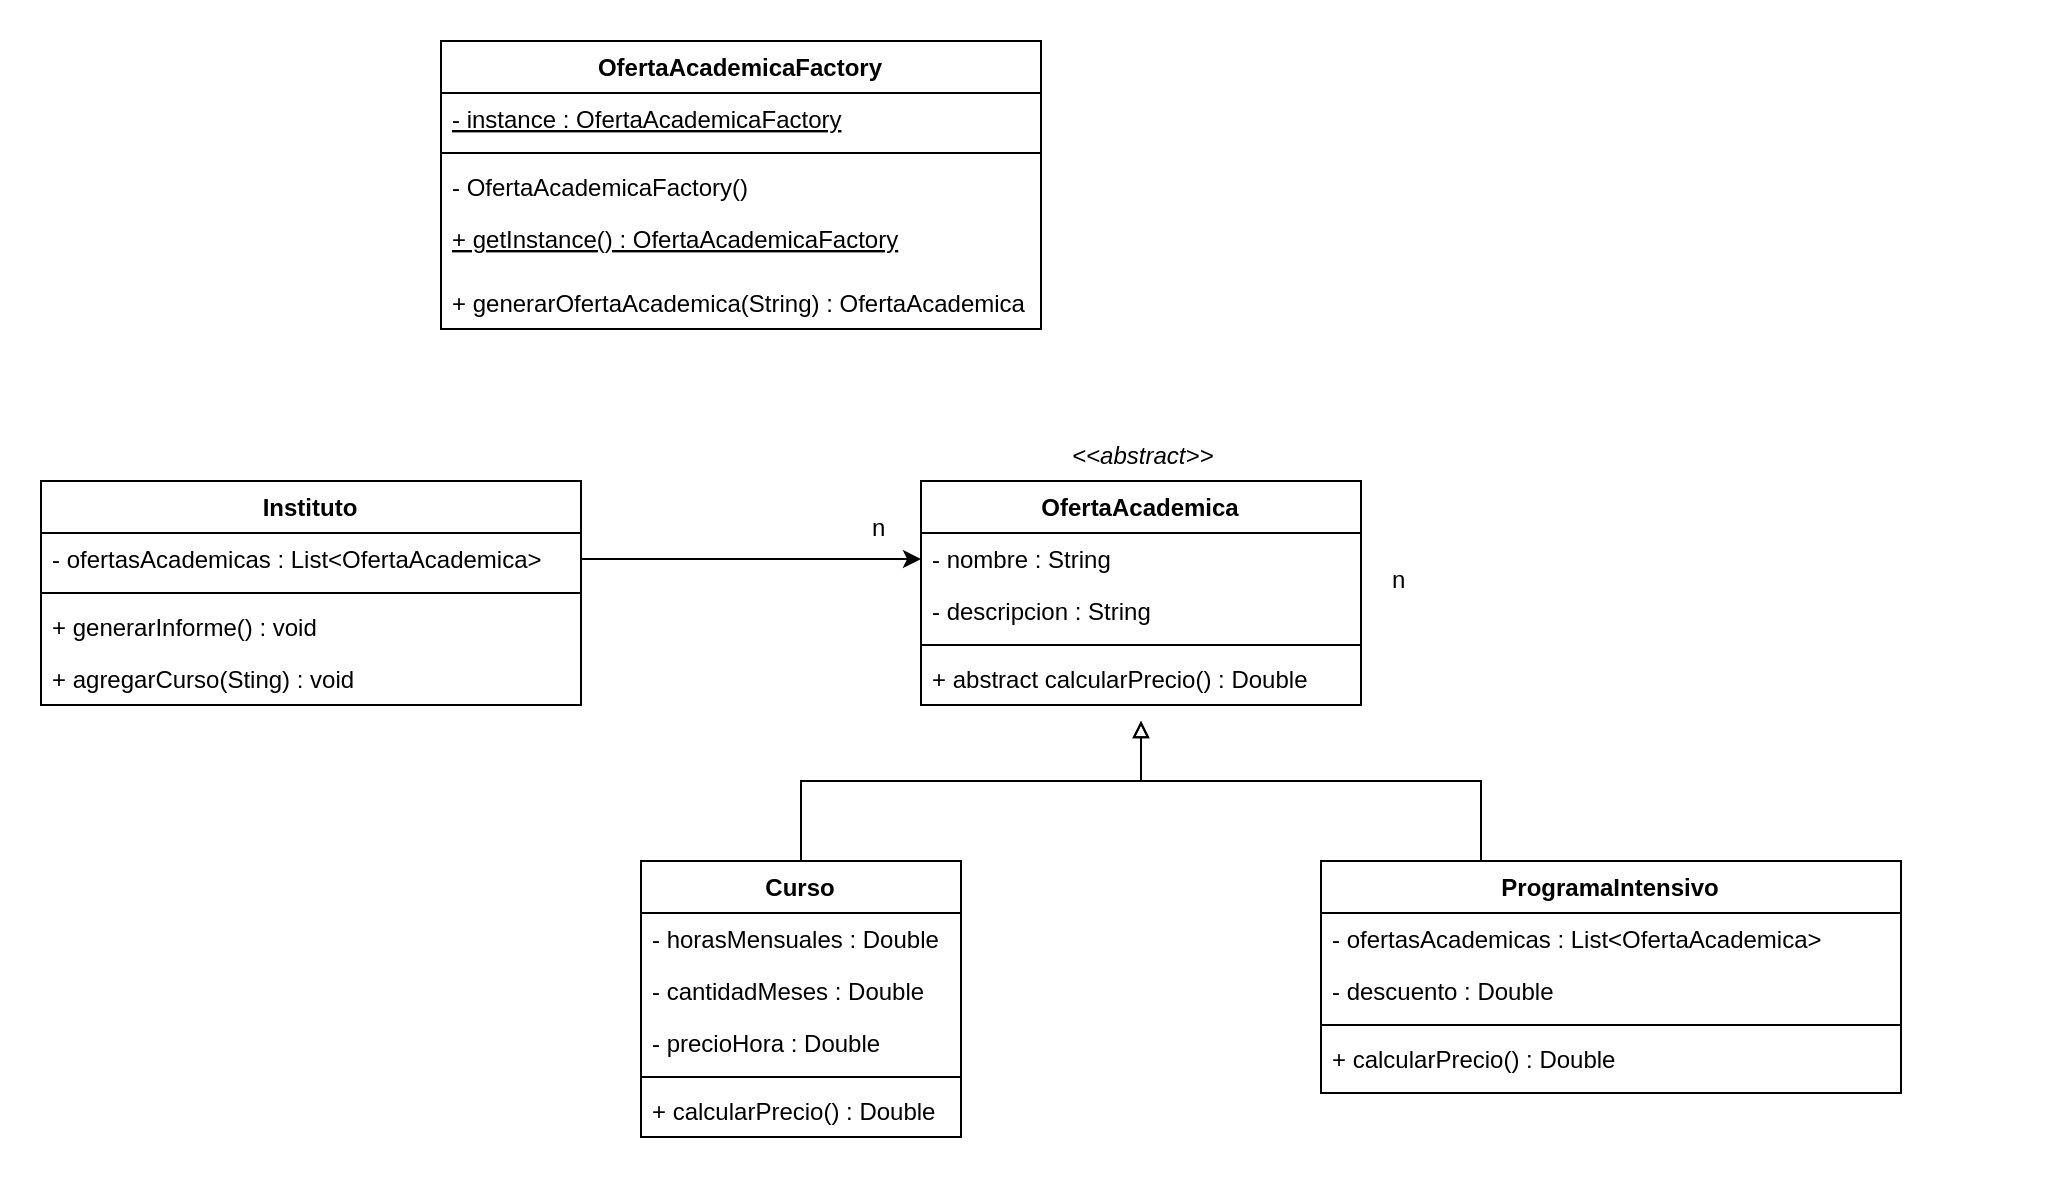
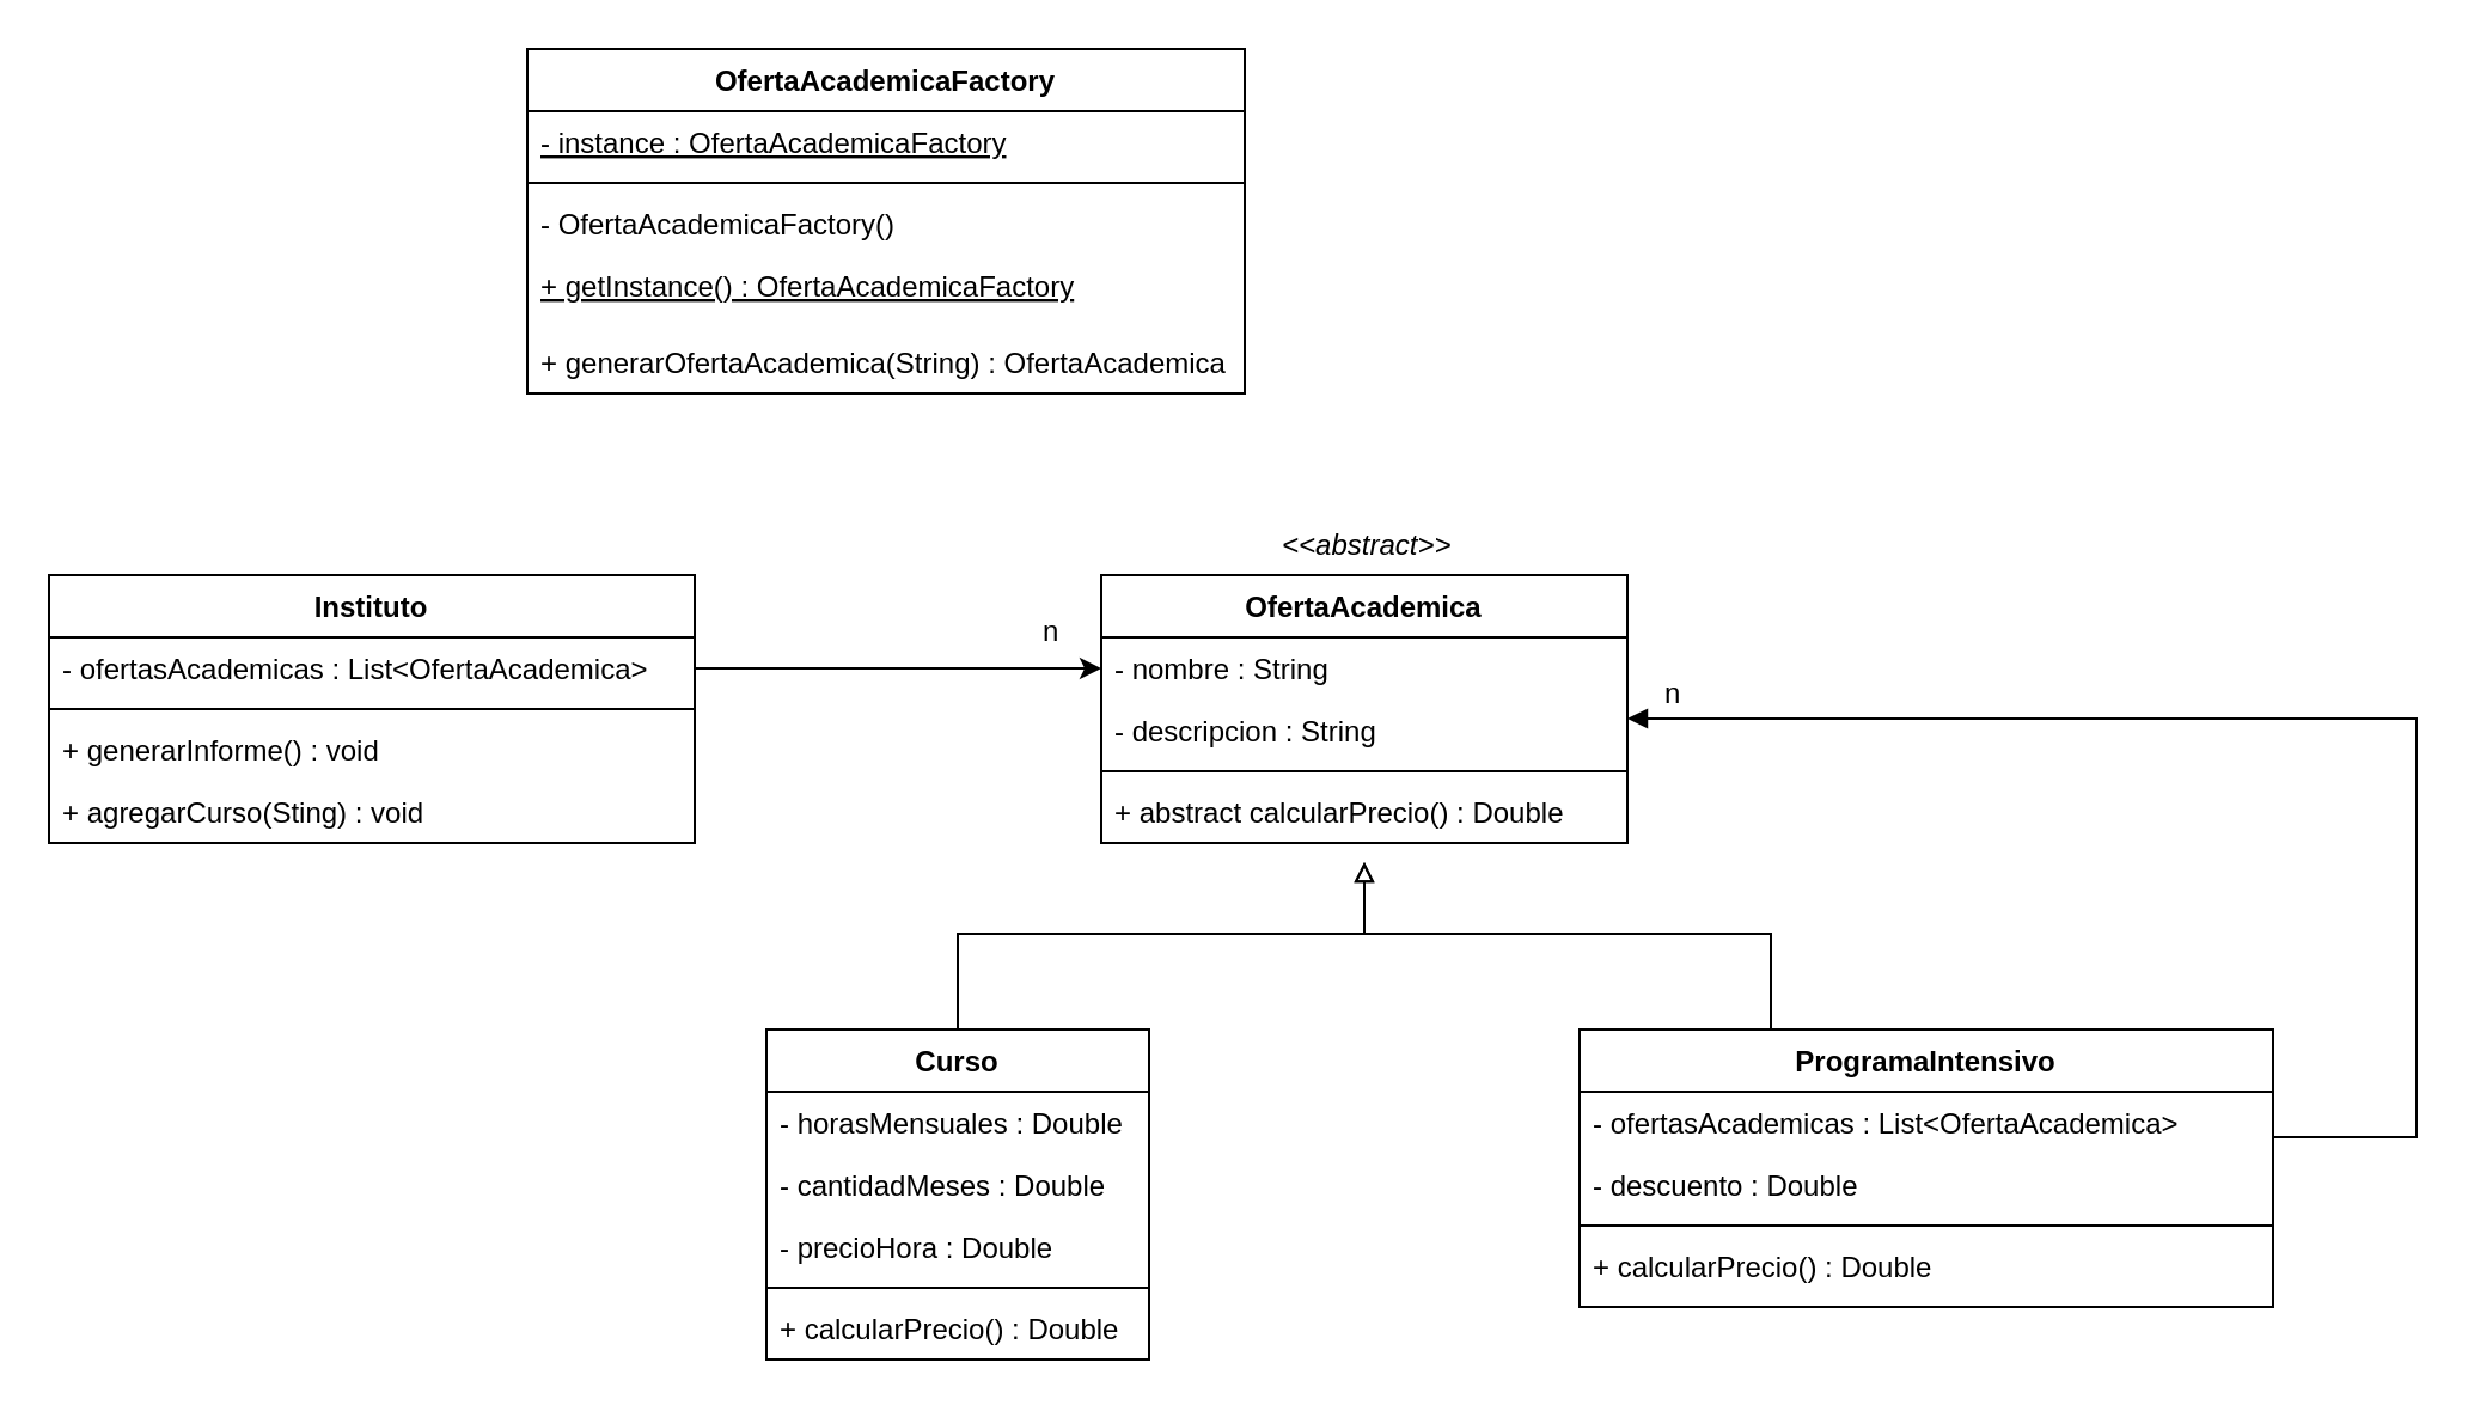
  <mxCell id="0" />
  <mxCell id="1" parent="0" />
  <mxCell id="2" value="Instituto" style="swimlane;fontStyle=1;align=center;verticalAlign=top;childLayout=stackLayout;horizontal=1;startSize=26;horizontalStack=0;resizeParent=1;resizeParentMax=0;resizeLast=0;collapsible=1;marginBottom=0;" vertex="1" parent="1"><mxGeometry x="20" y="240" width="270" height="112" as="geometry" /></mxCell>
  <mxCell id="3" value="- ofertasAcademicas : List&lt;OfertaAcademica&gt; " style="text;strokeColor=none;fillColor=none;align=left;verticalAlign=top;spacingLeft=4;spacingRight=4;overflow=hidden;rotatable=0;points=[[0,0.5],[1,0.5]];portConstraint=eastwest;" vertex="1" parent="2"><mxGeometry y="26" width="270" height="26" as="geometry" /></mxCell>
  <mxCell id="4" value="" style="line;strokeWidth=1;fillColor=none;align=left;verticalAlign=middle;spacingTop=-1;spacingLeft=3;spacingRight=3;rotatable=0;labelPosition=right;points=[];portConstraint=eastwest;" vertex="1" parent="2"><mxGeometry y="52" width="270" height="8" as="geometry" /></mxCell>
  <mxCell id="5" value="+ generarInforme() : void" style="text;strokeColor=none;fillColor=none;align=left;verticalAlign=top;spacingLeft=4;spacingRight=4;overflow=hidden;rotatable=0;points=[[0,0.5],[1,0.5]];portConstraint=eastwest;" vertex="1" parent="2"><mxGeometry y="60" width="270" height="26" as="geometry" /></mxCell>
  <mxCell id="6" value="+ agregarCurso(Sting) : void" style="text;strokeColor=none;fillColor=none;align=left;verticalAlign=top;spacingLeft=4;spacingRight=4;overflow=hidden;rotatable=0;points=[[0,0.5],[1,0.5]];portConstraint=eastwest;" vertex="1" parent="2"><mxGeometry y="86" width="270" height="26" as="geometry" /></mxCell>
  <mxCell id="7" style="edgeStyle=orthogonalEdgeStyle;rounded=0;orthogonalLoop=1;jettySize=auto;html=1;endArrow=block;endFill=0;" edge="1" parent="1" source="8"><mxGeometry relative="1" as="geometry"><mxPoint x="570" y="360" as="targetPoint" /><Array as="points"><mxPoint x="400" y="390" /><mxPoint x="570" y="390" /></Array></mxGeometry></mxCell>
  <mxCell id="8" value="Curso" style="swimlane;fontStyle=1;align=center;verticalAlign=top;childLayout=stackLayout;horizontal=1;startSize=26;horizontalStack=0;resizeParent=1;resizeParentMax=0;resizeLast=0;collapsible=1;marginBottom=0;" vertex="1" parent="1"><mxGeometry x="320" y="430" width="160" height="138" as="geometry" /></mxCell>
  <mxCell id="9" value="- horasMensuales : Double" style="text;strokeColor=none;fillColor=none;align=left;verticalAlign=top;spacingLeft=4;spacingRight=4;overflow=hidden;rotatable=0;points=[[0,0.5],[1,0.5]];portConstraint=eastwest;" vertex="1" parent="8"><mxGeometry y="26" width="160" height="26" as="geometry" /></mxCell>
  <mxCell id="10" value="- cantidadMeses : Double" style="text;strokeColor=none;fillColor=none;align=left;verticalAlign=top;spacingLeft=4;spacingRight=4;overflow=hidden;rotatable=0;points=[[0,0.5],[1,0.5]];portConstraint=eastwest;" vertex="1" parent="8"><mxGeometry y="52" width="160" height="26" as="geometry" /></mxCell>
  <mxCell id="11" value="- precioHora : Double" style="text;strokeColor=none;fillColor=none;align=left;verticalAlign=top;spacingLeft=4;spacingRight=4;overflow=hidden;rotatable=0;points=[[0,0.5],[1,0.5]];portConstraint=eastwest;" vertex="1" parent="8"><mxGeometry y="78" width="160" height="26" as="geometry" /></mxCell>
  <mxCell id="12" value="" style="line;strokeWidth=1;fillColor=none;align=left;verticalAlign=middle;spacingTop=-1;spacingLeft=3;spacingRight=3;rotatable=0;labelPosition=right;points=[];portConstraint=eastwest;" vertex="1" parent="8"><mxGeometry y="104" width="160" height="8" as="geometry" /></mxCell>
  <mxCell id="13" value="+ calcularPrecio() : Double" style="text;strokeColor=none;fillColor=none;align=left;verticalAlign=top;spacingLeft=4;spacingRight=4;overflow=hidden;rotatable=0;points=[[0,0.5],[1,0.5]];portConstraint=eastwest;" vertex="1" parent="8"><mxGeometry y="112" width="160" height="26" as="geometry" /></mxCell>
  <mxCell id="14" style="edgeStyle=orthogonalEdgeStyle;rounded=0;orthogonalLoop=1;jettySize=auto;html=1;endArrow=block;endFill=0;" edge="1" parent="1" source="16"><mxGeometry relative="1" as="geometry"><mxPoint x="570" y="360" as="targetPoint" /><Array as="points"><mxPoint x="740" y="390" /><mxPoint x="570" y="390" /></Array></mxGeometry></mxCell>
+ <mxCell id="15" style="edgeStyle=orthogonalEdgeStyle;rounded=0;orthogonalLoop=1;jettySize=auto;html=1;endArrow=block;endFill=1;" edge="1" parent="1" source="16" target="23"><mxGeometry relative="1" as="geometry"><mxPoint x="700" y="300" as="targetPoint" /><Array as="points"><mxPoint x="1010" y="475" /><mxPoint x="1010" y="300" /></Array></mxGeometry></mxCell>
  <mxCell id="16" value="ProgramaIntensivo" style="swimlane;fontStyle=1;align=center;verticalAlign=top;childLayout=stackLayout;horizontal=1;startSize=26;horizontalStack=0;resizeParent=1;resizeParentMax=0;resizeLast=0;collapsible=1;marginBottom=0;" vertex="1" parent="1"><mxGeometry x="660" y="430" width="290" height="116" as="geometry" /></mxCell>
  <mxCell id="17" value="- ofertasAcademicas : List&lt;OfertaAcademica&gt; " style="text;strokeColor=none;fillColor=none;align=left;verticalAlign=top;spacingLeft=4;spacingRight=4;overflow=hidden;rotatable=0;points=[[0,0.5],[1,0.5]];portConstraint=eastwest;" vertex="1" parent="16"><mxGeometry y="26" width="290" height="26" as="geometry" /></mxCell>
  <mxCell id="18" value="- descuento : Double" style="text;strokeColor=none;fillColor=none;align=left;verticalAlign=top;spacingLeft=4;spacingRight=4;overflow=hidden;rotatable=0;points=[[0,0.5],[1,0.5]];portConstraint=eastwest;" vertex="1" parent="16"><mxGeometry y="52" width="290" height="26" as="geometry" /></mxCell>
  <mxCell id="19" value="" style="line;strokeWidth=1;fillColor=none;align=left;verticalAlign=middle;spacingTop=-1;spacingLeft=3;spacingRight=3;rotatable=0;labelPosition=right;points=[];portConstraint=eastwest;" vertex="1" parent="16"><mxGeometry y="78" width="290" height="8" as="geometry" /></mxCell>
  <mxCell id="20" value="+ calcularPrecio() : Double" style="text;strokeColor=none;fillColor=none;align=left;verticalAlign=top;spacingLeft=4;spacingRight=4;overflow=hidden;rotatable=0;points=[[0,0.5],[1,0.5]];portConstraint=eastwest;" vertex="1" parent="16"><mxGeometry y="86" width="290" height="30" as="geometry" /></mxCell>
  <mxCell id="21" value="OfertaAcademica" style="swimlane;fontStyle=1;align=center;verticalAlign=top;childLayout=stackLayout;horizontal=1;startSize=26;horizontalStack=0;resizeParent=1;resizeParentMax=0;resizeLast=0;collapsible=1;marginBottom=0;" vertex="1" parent="1"><mxGeometry x="460" y="240" width="220" height="112" as="geometry" /></mxCell>
  <mxCell id="22" value="- nombre : String" style="text;strokeColor=none;fillColor=none;align=left;verticalAlign=top;spacingLeft=4;spacingRight=4;overflow=hidden;rotatable=0;points=[[0,0.5],[1,0.5]];portConstraint=eastwest;" vertex="1" parent="21"><mxGeometry y="26" width="220" height="26" as="geometry" /></mxCell>
  <mxCell id="23" value="- descripcion : String" style="text;strokeColor=none;fillColor=none;align=left;verticalAlign=top;spacingLeft=4;spacingRight=4;overflow=hidden;rotatable=0;points=[[0,0.5],[1,0.5]];portConstraint=eastwest;" vertex="1" parent="21"><mxGeometry y="52" width="220" height="26" as="geometry" /></mxCell>
  <mxCell id="24" value="" style="line;strokeWidth=1;fillColor=none;align=left;verticalAlign=middle;spacingTop=-1;spacingLeft=3;spacingRight=3;rotatable=0;labelPosition=right;points=[];portConstraint=eastwest;" vertex="1" parent="21"><mxGeometry y="78" width="220" height="8" as="geometry" /></mxCell>
  <mxCell id="25" value="+ abstract calcularPrecio() : Double" style="text;strokeColor=none;fillColor=none;align=left;verticalAlign=top;spacingLeft=4;spacingRight=4;overflow=hidden;rotatable=0;points=[[0,0.5],[1,0.5]];portConstraint=eastwest;" vertex="1" parent="21"><mxGeometry y="86" width="220" height="26" as="geometry" /></mxCell>
  <mxCell id="26" style="edgeStyle=orthogonalEdgeStyle;rounded=0;orthogonalLoop=1;jettySize=auto;html=1;" edge="1" parent="1" source="3"><mxGeometry relative="1" as="geometry"><mxPoint x="460" y="279" as="targetPoint" /></mxGeometry></mxCell>
  <mxCell id="27" value="n" style="text;strokeColor=none;fillColor=none;align=left;verticalAlign=top;spacingLeft=4;spacingRight=4;overflow=hidden;rotatable=0;points=[[0,0.5],[1,0.5]];portConstraint=eastwest;" vertex="1" parent="1"><mxGeometry x="430" y="250" width="100" height="26" as="geometry" /></mxCell>
  <mxCell id="28" value="&lt;&lt;abstract&gt;&gt;" style="text;strokeColor=none;fillColor=none;align=left;verticalAlign=top;spacingLeft=4;spacingRight=4;overflow=hidden;rotatable=0;points=[[0,0.5],[1,0.5]];portConstraint=eastwest;fontStyle=2" vertex="1" parent="1"><mxGeometry x="530" y="214" width="100" height="26" as="geometry" /></mxCell>
  <mxCell id="29" value="OfertaAcademicaFactory" style="swimlane;fontStyle=1;align=center;verticalAlign=top;childLayout=stackLayout;horizontal=1;startSize=26;horizontalStack=0;resizeParent=1;resizeParentMax=0;resizeLast=0;collapsible=1;marginBottom=0;" vertex="1" parent="1"><mxGeometry x="220" y="20" width="300" height="144" as="geometry" /></mxCell>
  <mxCell id="30" value="- instance : OfertaAcademicaFactory" style="text;strokeColor=none;fillColor=none;align=left;verticalAlign=top;spacingLeft=4;spacingRight=4;overflow=hidden;rotatable=0;points=[[0,0.5],[1,0.5]];portConstraint=eastwest;fontStyle=4" vertex="1" parent="29"><mxGeometry y="26" width="300" height="26" as="geometry" /></mxCell>
  <mxCell id="31" value="" style="line;strokeWidth=1;fillColor=none;align=left;verticalAlign=middle;spacingTop=-1;spacingLeft=3;spacingRight=3;rotatable=0;labelPosition=right;points=[];portConstraint=eastwest;" vertex="1" parent="29"><mxGeometry y="52" width="300" height="8" as="geometry" /></mxCell>
  <mxCell id="32" value="- OfertaAcademicaFactory()" style="text;strokeColor=none;fillColor=none;align=left;verticalAlign=top;spacingLeft=4;spacingRight=4;overflow=hidden;rotatable=0;points=[[0,0.5],[1,0.5]];portConstraint=eastwest;" vertex="1" parent="29"><mxGeometry y="60" width="300" height="26" as="geometry" /></mxCell>
  <mxCell id="33" value="+ getInstance() : OfertaAcademicaFactory" style="text;strokeColor=none;fillColor=none;align=left;verticalAlign=top;spacingLeft=4;spacingRight=4;overflow=hidden;rotatable=0;points=[[0,0.5],[1,0.5]];portConstraint=eastwest;fontStyle=4" vertex="1" parent="29"><mxGeometry y="86" width="300" height="32" as="geometry" /></mxCell>
  <mxCell id="34" value="+ generarOfertaAcademica(String) : OfertaAcademica" style="text;strokeColor=none;fillColor=none;align=left;verticalAlign=top;spacingLeft=4;spacingRight=4;overflow=hidden;rotatable=0;points=[[0,0.5],[1,0.5]];portConstraint=eastwest;fontStyle=0" vertex="1" parent="29"><mxGeometry y="118" width="300" height="26" as="geometry" /></mxCell>
  <mxCell id="35" value="n" style="text;strokeColor=none;fillColor=none;align=left;verticalAlign=top;spacingLeft=4;spacingRight=4;overflow=hidden;rotatable=0;points=[[0,0.5],[1,0.5]];portConstraint=eastwest;" vertex="1" parent="1"><mxGeometry x="690" y="276" width="20" height="20" as="geometry" /></mxCell>
